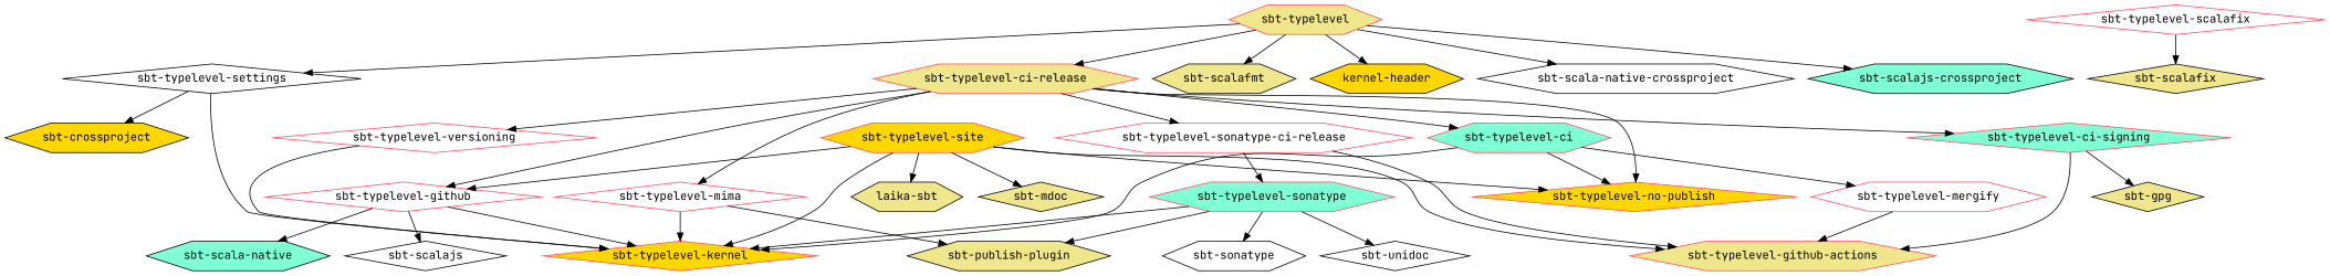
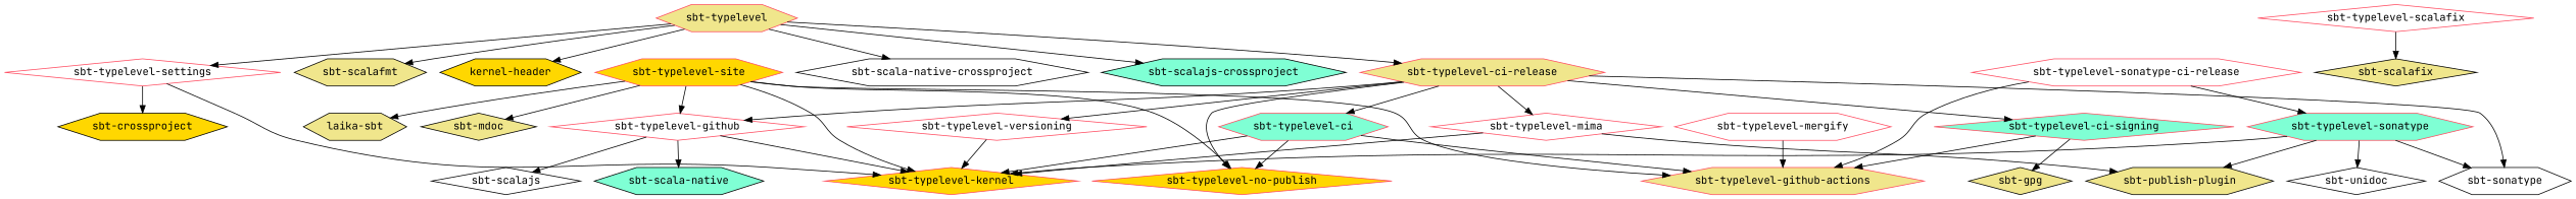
  digraph {
    fontname="JetBrains Mono"
    node [fillcolor=white fontname="JetBrains Mono" shape=hexagon style=filled color="#FF4C61"]
    edge [fontname="JetBrains Mono"]
    n1 [fillcolor=gold label="sbt-crossproject" color=""]
    n2 [fillcolor=khaki label="sbt-scalafix" shape=diamond color=""]
    n3 [fillcolor=khaki label="sbt-scalafmt" color=""]
    n4 [fillcolor=khaki label="sbt-gpg" shape=diamond color=""]
    n5 [fillcolor=gold label="kernel-header" color=""]
    n6 [fillcolor=khaki label="laika-sbt" color=""]
    n7 [fillcolor=khaki label="sbt-mdoc" shape=diamond color=""]
    n8 [fillcolor=khaki label="sbt-publish-plugin" color=""]
    n9 [fillcolor=aquamarine label="sbt-scala-native" color=""]
    n10 [label="sbt-scala-native-crossproject" color=""]
    n11 [label="sbt-sonatype" color=""]
    n12 [label="sbt-scalajs" shape=diamond color=""]
    n13 [fillcolor=aquamarine label="sbt-scalajs-crossproject" color=""]
    n14 [label="sbt-unidoc" shape=diamond color=""]
    n15 [fillcolor=gold label="sbt-typelevel-kernel" shape=diamond]
    n16 [fillcolor=gold label="sbt-typelevel-no-publish" shape=diamond]
-   n17 [color=black label="sbt-typelevel-settings" shape=diamond]
+   n17 [label="sbt-typelevel-settings" shape=diamond]
    n18 [label="sbt-typelevel-github" shape=diamond]
    n19 [label="sbt-typelevel-versioning" shape=diamond]
    n20 [label="sbt-typelevel-mima" shape=diamond]
    n21 [fillcolor=aquamarine label="sbt-typelevel-sonatype"]
    n22 [fillcolor=khaki label="sbt-typelevel-github-actions"]
    n23 [fillcolor=aquamarine label="sbt-typelevel-ci-signing" shape=diamond]
    n24 [label="sbt-typelevel-sonatype-ci-release"]
    n25 [fillcolor=aquamarine label="sbt-typelevel-ci"]
    n26 [label="sbt-typelevel-scalafix" shape=diamond]
    n27 [label="sbt-typelevel-mergify"]
    n28 [fillcolor=gold label="sbt-typelevel-site"]
    n29 [fillcolor=khaki label="sbt-typelevel-ci-release"]
    n30 [fillcolor=khaki label="sbt-typelevel"]
    n17 -> n1
    n17 -> n15
    n18 -> n9
    n18 -> n12
    n18 -> n15
    n19 -> n15
    n20 -> n8
    n20 -> n15
    n21 -> n8
    n21 -> n11
    n21 -> n14
    n21 -> n15
    n23 -> n4
    n23 -> n22
    n24 -> n21
    n24 -> n22
    n25 -> n15
    n25 -> n16
-   n25 -> n27
+   n25 -> n22
    n26 -> n2
    n27 -> n22
    n28 -> n6
    n28 -> n7
    n28 -> n15
    n28 -> n16
    n28 -> n18
    n28 -> n22
    n29 -> n16
    n29 -> n18
    n29 -> n19
    n29 -> n20
    n29 -> n23
-   n29 -> n24
+   n29 -> n11
    n29 -> n25
    n30 -> n3
    n30 -> n5
    n30 -> n10
    n30 -> n13
    n30 -> n17
    n30 -> n29
  }
